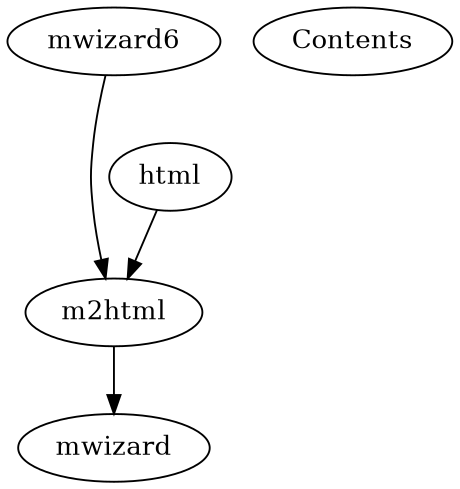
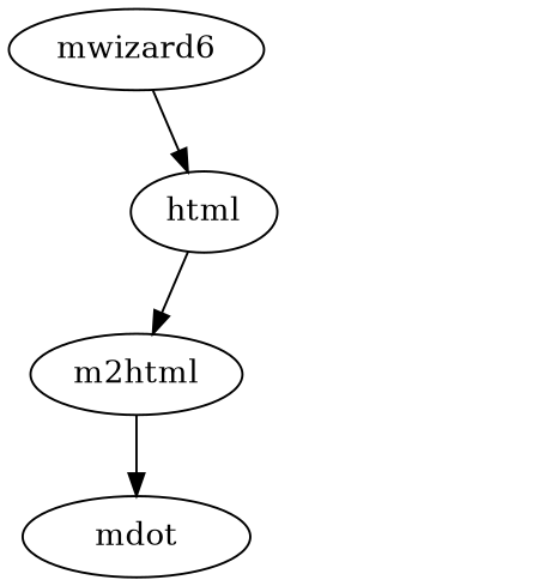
  digraph {
    m2html
-   mdot [label=mwizard]
+   mdot
    n3 [label=html]
    n4 [label=mwizard6]
-   Contents
    m2html -> mdot
    n3 -> m2html
-   n4 -> m2html
+   n4 -> n3
  }
